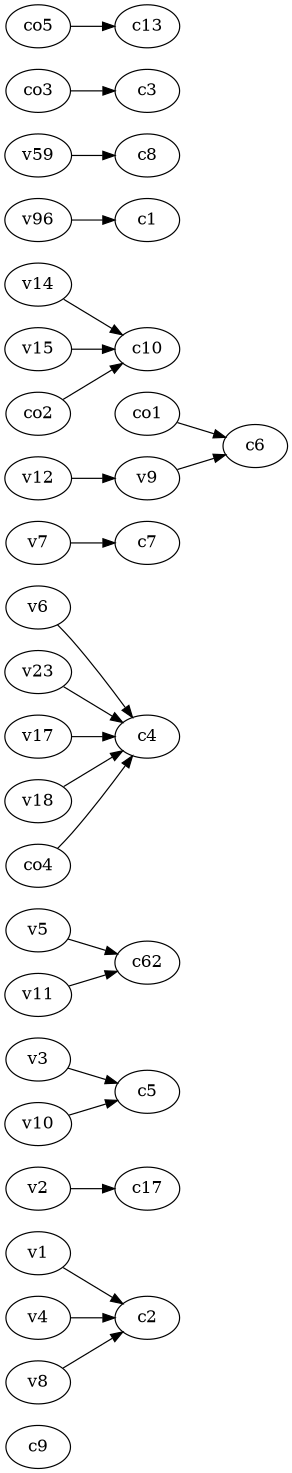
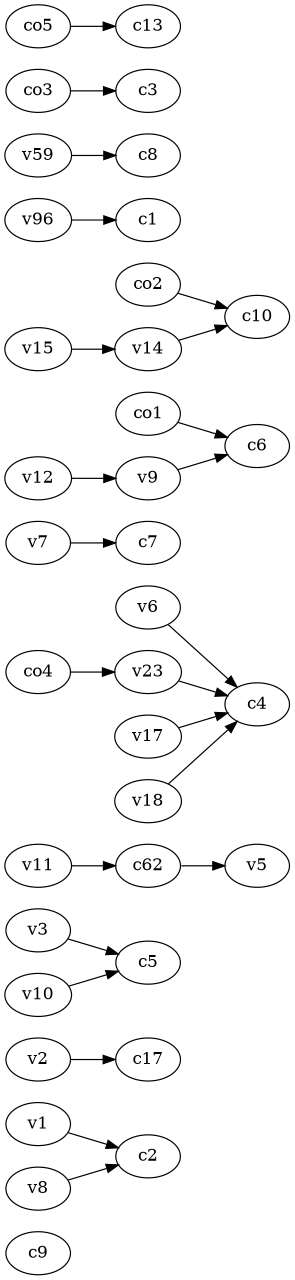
  strict digraph {
    rankdir=LR
    edge [weight=1]
    c9
    v1
    c2
    n4 [label=c17]
    v2
    v3
    c5
-   v4
    n9 [label=c62]
    v5
    v6
    c4
    v7
    c7
    v8
    v9
    c6
    v10
    v11
    v12
    n21 [label=v23]
    v14
    c10
    v15
    n25 [label=v96]
    c1
    v17
    v18
    n29 [label=v59]
    c8
    co1
    co2
    co3
    c3
    co4
    co5
    c13
    v1 -> c2
    v2 -> n4
    v3 -> c5
-   v4 -> c2
-   v5 -> n9
+   n9 -> v5
    v6 -> c4
    v7 -> c7
    v8 -> c2
    v9 -> c6
    v10 -> c5
    v11 -> n9
    v12 -> v9
    n21 -> c4
    v14 -> c10
-   v15 -> c10
+   v15 -> v14
    n25 -> c1
    v17 -> c4
    v18 -> c4
    n29 -> c8
    co1 -> c6
    co2 -> c10
    co3 -> c3
-   co4 -> c4
+   co4 -> n21
    co5 -> c13
  }
